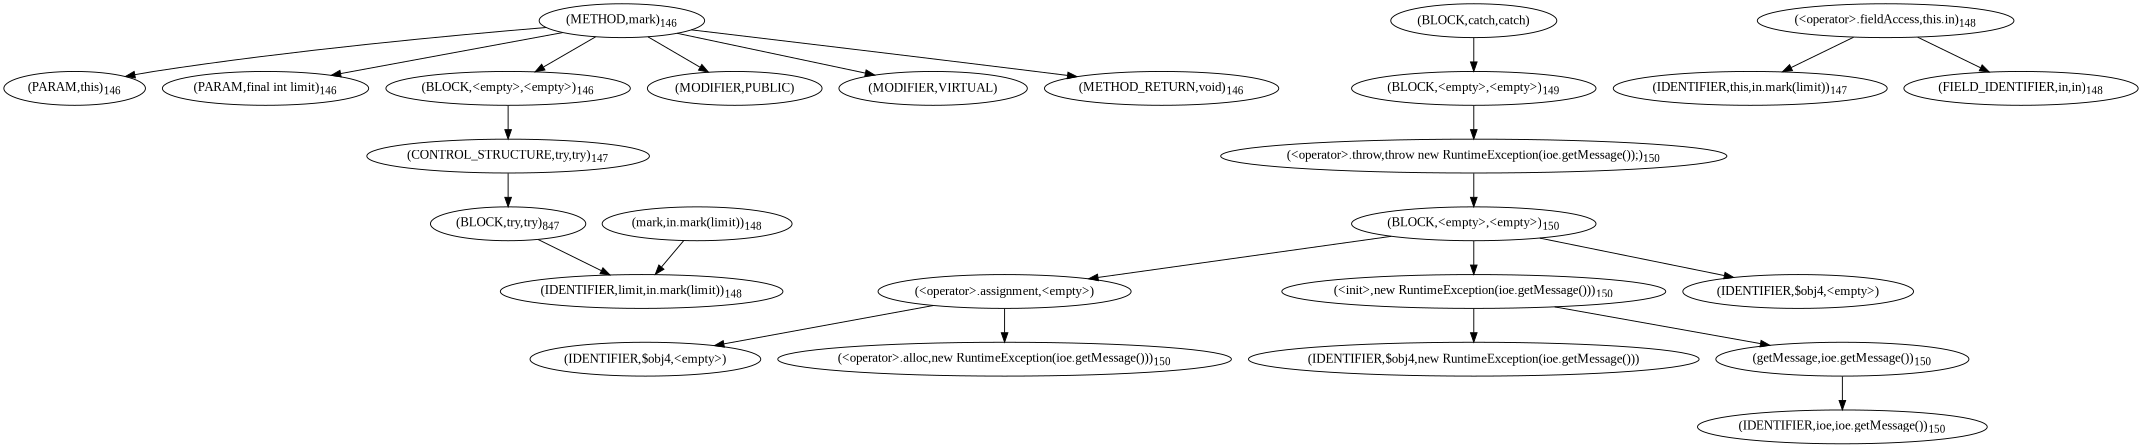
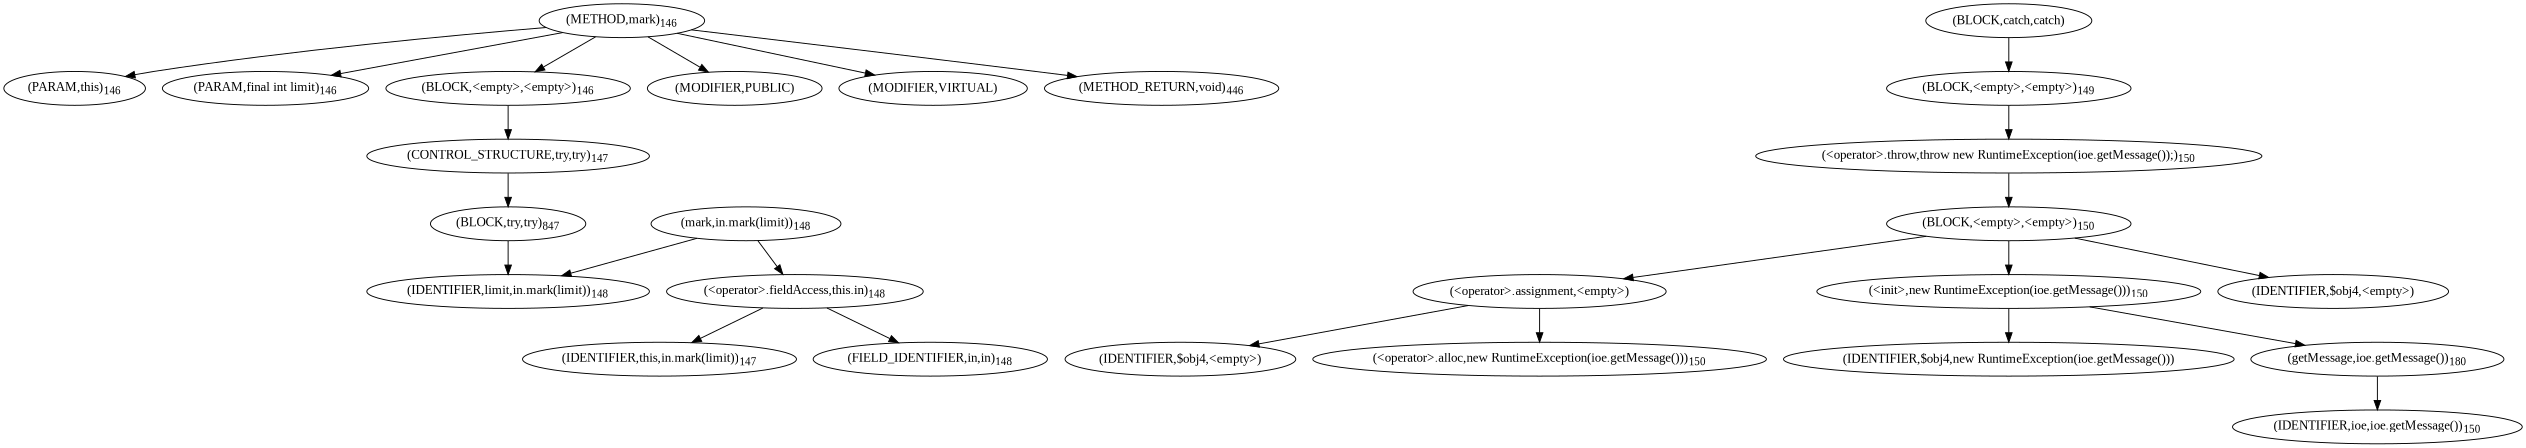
  digraph {
    fontname="Liberation Serif"
    node [fontname="Liberation Serif"]
    edge [fontname="Liberation Serif"]
    n1 [label=<(METHOD,mark)<SUB>146</SUB>>]
    n2 [label=<(PARAM,this)<SUB>146</SUB>>]
    n3 [label=<(PARAM,final int limit)<SUB>146</SUB>>]
    n4 [label=<(BLOCK,&lt;empty&gt;,&lt;empty&gt;)<SUB>146</SUB>>]
    n5 [label=<(MODIFIER,PUBLIC)>]
    n6 [label=<(MODIFIER,VIRTUAL)>]
-   n7 [label=<(METHOD_RETURN,void)<SUB>146</SUB>>]
+   n7 [label=<(METHOD_RETURN,void)<SUB>446</SUB>>]
    n8 [label=<(CONTROL_STRUCTURE,try,try)<SUB>147</SUB>>]
    n9 [label=<(BLOCK,try,try)<SUB>847</SUB>>]
    n10 [label=<(IDENTIFIER,limit,in.mark(limit))<SUB>148</SUB>>]
    n11 [label=<(BLOCK,catch,catch)>]
    n12 [label=<(BLOCK,&lt;empty&gt;,&lt;empty&gt;)<SUB>149</SUB>>]
    n13 [label=<(mark,in.mark(limit))<SUB>148</SUB>>]
    n14 [label=<(&lt;operator&gt;.fieldAccess,this.in)<SUB>148</SUB>>]
    n15 [label=<(IDENTIFIER,this,in.mark(limit))<SUB>147</SUB>>]
    n16 [label=<(FIELD_IDENTIFIER,in,in)<SUB>148</SUB>>]
    n17 [label=<(&lt;operator&gt;.throw,throw new RuntimeException(ioe.getMessage());)<SUB>150</SUB>>]
    n18 [label=<(BLOCK,&lt;empty&gt;,&lt;empty&gt;)<SUB>150</SUB>>]
    n19 [label=<(&lt;operator&gt;.assignment,&lt;empty&gt;)>]
    n20 [label=<(&lt;init&gt;,new RuntimeException(ioe.getMessage()))<SUB>150</SUB>>]
    n21 [label=<(IDENTIFIER,$obj4,&lt;empty&gt;)>]
    n22 [label=<(IDENTIFIER,$obj4,&lt;empty&gt;)>]
    n23 [label=<(&lt;operator&gt;.alloc,new RuntimeException(ioe.getMessage()))<SUB>150</SUB>>]
    n24 [label=<(IDENTIFIER,$obj4,new RuntimeException(ioe.getMessage()))>]
-   n25 [label=<(getMessage,ioe.getMessage())<SUB>150</SUB>>]
+   n25 [label=<(getMessage,ioe.getMessage())<SUB>180</SUB>>]
    n26 [label=<(IDENTIFIER,ioe,ioe.getMessage())<SUB>150</SUB>>]
    n1 -> n2
    n1 -> n3
    n1 -> n4
    n1 -> n5
    n1 -> n6
    n1 -> n7
    n4 -> n8
    n8 -> n9
    n9 -> n10
    n11 -> n12
    n12 -> n17
    n13 -> n10
+   n13 -> n14
    n14 -> n15
    n14 -> n16
    n17 -> n18
    n18 -> n19
    n18 -> n20
    n18 -> n21
    n19 -> n22
    n19 -> n23
    n20 -> n24
    n20 -> n25
    n25 -> n26
  }
